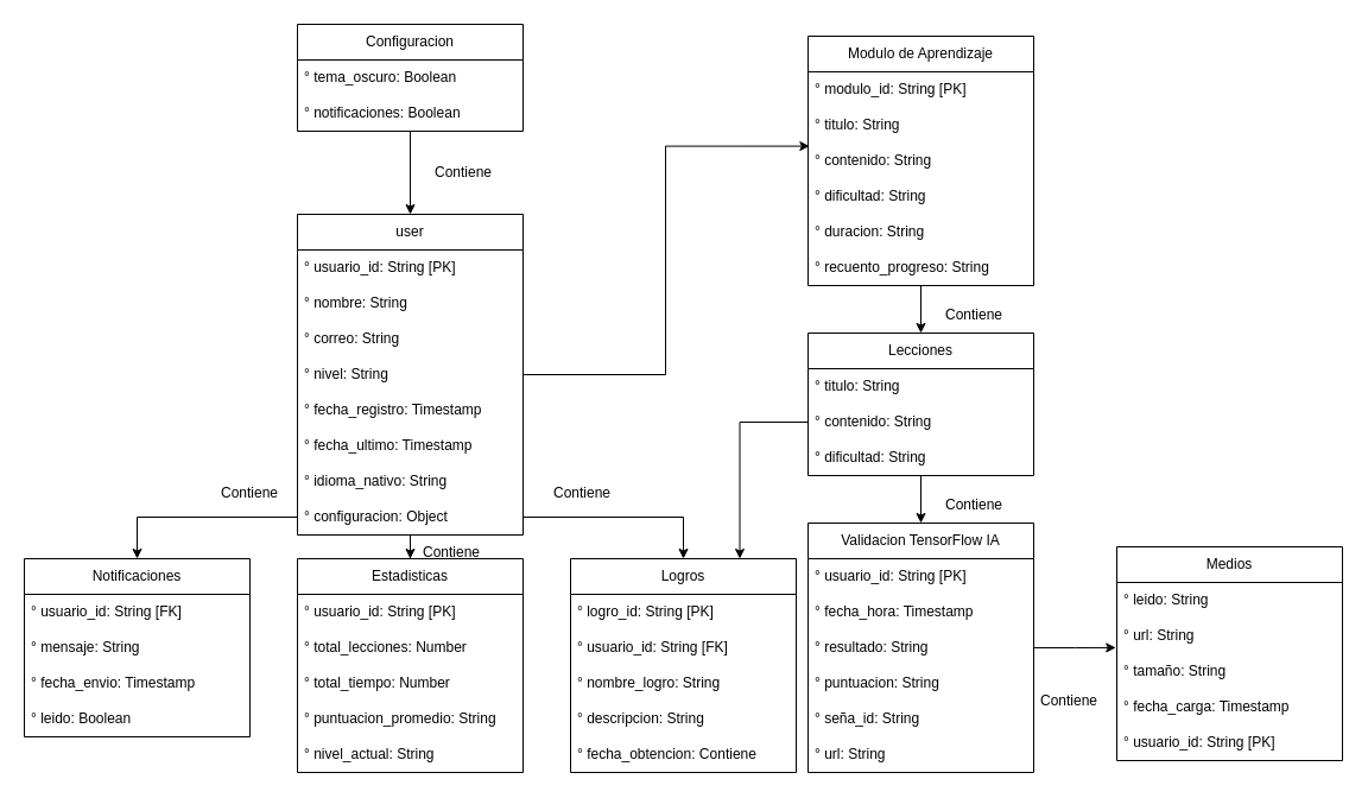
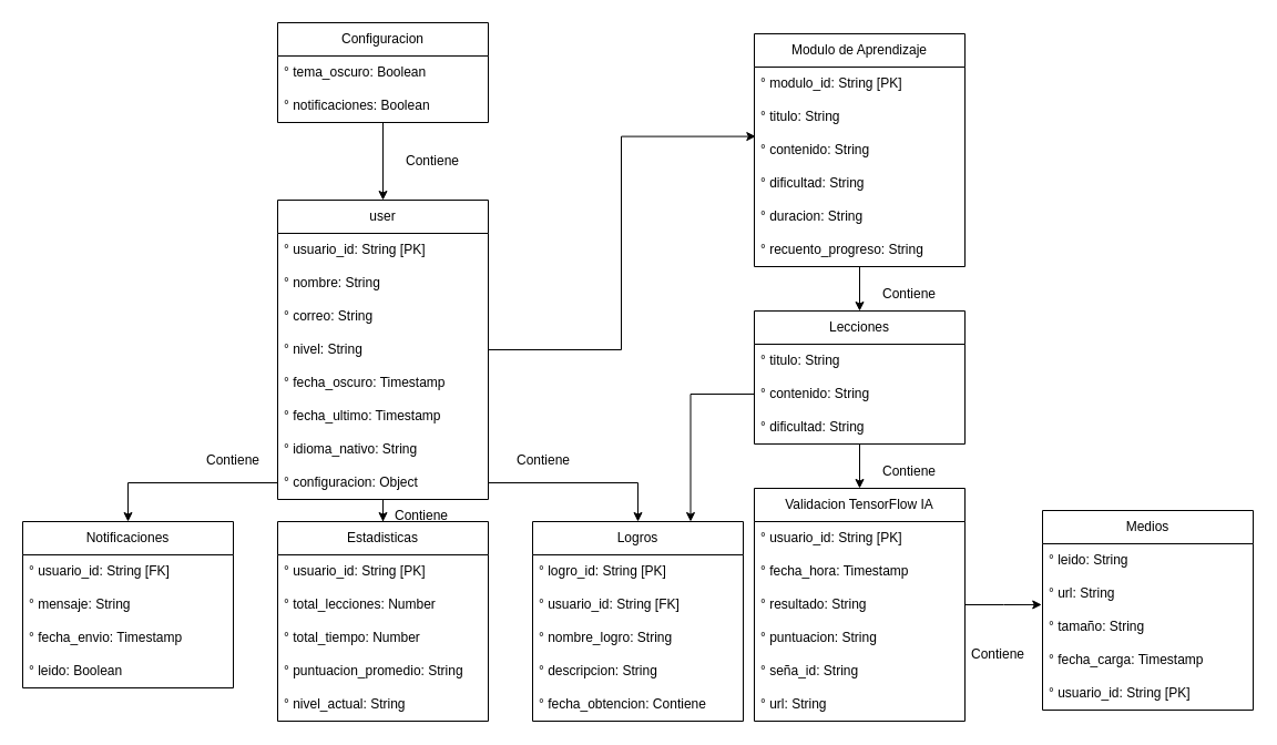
  <mxCell id="0" />
  <mxCell id="1" parent="0" />
  <mxCell id="2" style="edgeStyle=orthogonalEdgeStyle;rounded=0;orthogonalLoop=1;jettySize=auto;html=1;" parent="1" source="3" target="17" edge="1"><mxGeometry relative="1" as="geometry" /></mxCell>
  <mxCell id="3" value="user" style="swimlane;fontStyle=0;childLayout=stackLayout;horizontal=1;startSize=30;horizontalStack=0;resizeParent=1;resizeParentMax=0;resizeLast=0;collapsible=1;marginBottom=0;whiteSpace=wrap;html=1;" parent="1" vertex="1"><mxGeometry x="250" y="180" width="190" height="270" as="geometry" /></mxCell>
  <mxCell id="4" value="° usuario_id: String [PK]" style="text;strokeColor=none;fillColor=none;align=left;verticalAlign=middle;spacingLeft=4;spacingRight=4;overflow=hidden;points=[[0,0.5],[1,0.5]];portConstraint=eastwest;rotatable=0;whiteSpace=wrap;html=1;" parent="3" vertex="1"><mxGeometry y="30" width="190" height="30" as="geometry" /></mxCell>
  <mxCell id="5" value="° nombre: String" style="text;strokeColor=none;fillColor=none;align=left;verticalAlign=middle;spacingLeft=4;spacingRight=4;overflow=hidden;points=[[0,0.5],[1,0.5]];portConstraint=eastwest;rotatable=0;whiteSpace=wrap;html=1;" parent="3" vertex="1"><mxGeometry y="60" width="190" height="30" as="geometry" /></mxCell>
  <mxCell id="6" value="° correo: String" style="text;strokeColor=none;fillColor=none;align=left;verticalAlign=middle;spacingLeft=4;spacingRight=4;overflow=hidden;points=[[0,0.5],[1,0.5]];portConstraint=eastwest;rotatable=0;whiteSpace=wrap;html=1;" parent="3" vertex="1"><mxGeometry y="90" width="190" height="30" as="geometry" /></mxCell>
  <mxCell id="7" value="° nivel: String" style="text;strokeColor=none;fillColor=none;align=left;verticalAlign=middle;spacingLeft=4;spacingRight=4;overflow=hidden;points=[[0,0.5],[1,0.5]];portConstraint=eastwest;rotatable=0;whiteSpace=wrap;html=1;" parent="3" vertex="1"><mxGeometry y="120" width="190" height="30" as="geometry" /></mxCell>
- <mxCell id="8" value="° fecha_registro: Timestamp" style="text;strokeColor=none;fillColor=none;align=left;verticalAlign=middle;spacingLeft=4;spacingRight=4;overflow=hidden;points=[[0,0.5],[1,0.5]];portConstraint=eastwest;rotatable=0;whiteSpace=wrap;html=1;" parent="3" vertex="1"><mxGeometry y="150" width="190" height="30" as="geometry" /></mxCell>
+ <mxCell id="8" value="° fecha_oscuro: Timestamp" style="text;strokeColor=none;fillColor=none;align=left;verticalAlign=middle;spacingLeft=4;spacingRight=4;overflow=hidden;points=[[0,0.5],[1,0.5]];portConstraint=eastwest;rotatable=0;whiteSpace=wrap;html=1;" parent="3" vertex="1"><mxGeometry y="150" width="190" height="30" as="geometry" /></mxCell>
  <mxCell id="9" value="° fecha_ultimo: Timestamp" style="text;strokeColor=none;fillColor=none;align=left;verticalAlign=middle;spacingLeft=4;spacingRight=4;overflow=hidden;points=[[0,0.5],[1,0.5]];portConstraint=eastwest;rotatable=0;whiteSpace=wrap;html=1;" parent="3" vertex="1"><mxGeometry y="180" width="190" height="30" as="geometry" /></mxCell>
  <mxCell id="10" value="° idioma_nativo: String" style="text;strokeColor=none;fillColor=none;align=left;verticalAlign=middle;spacingLeft=4;spacingRight=4;overflow=hidden;points=[[0,0.5],[1,0.5]];portConstraint=eastwest;rotatable=0;whiteSpace=wrap;html=1;" parent="3" vertex="1"><mxGeometry y="210" width="190" height="30" as="geometry" /></mxCell>
  <mxCell id="11" value="° configuracion: Object" style="text;strokeColor=none;fillColor=none;align=left;verticalAlign=middle;spacingLeft=4;spacingRight=4;overflow=hidden;points=[[0,0.5],[1,0.5]];portConstraint=eastwest;rotatable=0;whiteSpace=wrap;html=1;" parent="3" vertex="1"><mxGeometry y="240" width="190" height="30" as="geometry" /></mxCell>
  <mxCell id="12" style="edgeStyle=orthogonalEdgeStyle;rounded=0;orthogonalLoop=1;jettySize=auto;html=1;entryX=0.5;entryY=0;entryDx=0;entryDy=0;" parent="1" source="13" target="3" edge="1"><mxGeometry relative="1" as="geometry" /></mxCell>
  <mxCell id="13" value="Configuracion" style="swimlane;fontStyle=0;childLayout=stackLayout;horizontal=1;startSize=30;horizontalStack=0;resizeParent=1;resizeParentMax=0;resizeLast=0;collapsible=1;marginBottom=0;whiteSpace=wrap;html=1;" parent="1" vertex="1"><mxGeometry x="250" y="20" width="190" height="90" as="geometry" /></mxCell>
  <mxCell id="14" value="° tema_oscuro: Boolean" style="text;strokeColor=none;fillColor=none;align=left;verticalAlign=middle;spacingLeft=4;spacingRight=4;overflow=hidden;points=[[0,0.5],[1,0.5]];portConstraint=eastwest;rotatable=0;whiteSpace=wrap;html=1;" parent="13" vertex="1"><mxGeometry y="30" width="190" height="30" as="geometry" /></mxCell>
  <mxCell id="15" value="° notificaciones: Boolean" style="text;strokeColor=none;fillColor=none;align=left;verticalAlign=middle;spacingLeft=4;spacingRight=4;overflow=hidden;points=[[0,0.5],[1,0.5]];portConstraint=eastwest;rotatable=0;whiteSpace=wrap;html=1;" parent="13" vertex="1"><mxGeometry y="60" width="190" height="30" as="geometry" /></mxCell>
  <mxCell id="16" value="Contiene" style="text;html=1;align=center;verticalAlign=middle;whiteSpace=wrap;rounded=0;" parent="1" vertex="1"><mxGeometry x="360" y="130" width="60" height="30" as="geometry" /></mxCell>
  <mxCell id="17" value="Estadisticas" style="swimlane;fontStyle=0;childLayout=stackLayout;horizontal=1;startSize=30;horizontalStack=0;resizeParent=1;resizeParentMax=0;resizeLast=0;collapsible=1;marginBottom=0;whiteSpace=wrap;html=1;" parent="1" vertex="1"><mxGeometry x="250" y="470" width="190" height="180" as="geometry" /></mxCell>
  <mxCell id="18" value="° usuario_id: String [PK]" style="text;strokeColor=none;fillColor=none;align=left;verticalAlign=middle;spacingLeft=4;spacingRight=4;overflow=hidden;points=[[0,0.5],[1,0.5]];portConstraint=eastwest;rotatable=0;whiteSpace=wrap;html=1;" parent="17" vertex="1"><mxGeometry y="30" width="190" height="30" as="geometry" /></mxCell>
  <mxCell id="19" value="° total_lecciones: Number" style="text;strokeColor=none;fillColor=none;align=left;verticalAlign=middle;spacingLeft=4;spacingRight=4;overflow=hidden;points=[[0,0.5],[1,0.5]];portConstraint=eastwest;rotatable=0;whiteSpace=wrap;html=1;" parent="17" vertex="1"><mxGeometry y="60" width="190" height="30" as="geometry" /></mxCell>
  <mxCell id="20" value="° total_tiempo: Number" style="text;strokeColor=none;fillColor=none;align=left;verticalAlign=middle;spacingLeft=4;spacingRight=4;overflow=hidden;points=[[0,0.5],[1,0.5]];portConstraint=eastwest;rotatable=0;whiteSpace=wrap;html=1;" parent="17" vertex="1"><mxGeometry y="90" width="190" height="30" as="geometry" /></mxCell>
  <mxCell id="21" value="° puntuacion_promedio: String" style="text;strokeColor=none;fillColor=none;align=left;verticalAlign=middle;spacingLeft=4;spacingRight=4;overflow=hidden;points=[[0,0.5],[1,0.5]];portConstraint=eastwest;rotatable=0;whiteSpace=wrap;html=1;" parent="17" vertex="1"><mxGeometry y="120" width="190" height="30" as="geometry" /></mxCell>
  <mxCell id="22" value="° nivel_actual: String" style="text;strokeColor=none;fillColor=none;align=left;verticalAlign=middle;spacingLeft=4;spacingRight=4;overflow=hidden;points=[[0,0.5],[1,0.5]];portConstraint=eastwest;rotatable=0;whiteSpace=wrap;html=1;" parent="17" vertex="1"><mxGeometry y="150" width="190" height="30" as="geometry" /></mxCell>
  <mxCell id="23" value="Contiene" style="text;html=1;align=center;verticalAlign=middle;whiteSpace=wrap;rounded=0;" parent="1" vertex="1"><mxGeometry x="350" y="450" width="60" height="30" as="geometry" /></mxCell>
  <mxCell id="24" value="Notificaciones" style="swimlane;fontStyle=0;childLayout=stackLayout;horizontal=1;startSize=30;horizontalStack=0;resizeParent=1;resizeParentMax=0;resizeLast=0;collapsible=1;marginBottom=0;whiteSpace=wrap;html=1;" parent="1" vertex="1"><mxGeometry x="20" y="470" width="190" height="150" as="geometry" /></mxCell>
  <mxCell id="25" value="° usuario_id: String [FK]" style="text;strokeColor=none;fillColor=none;align=left;verticalAlign=middle;spacingLeft=4;spacingRight=4;overflow=hidden;points=[[0,0.5],[1,0.5]];portConstraint=eastwest;rotatable=0;whiteSpace=wrap;html=1;" parent="24" vertex="1"><mxGeometry y="30" width="190" height="30" as="geometry" /></mxCell>
  <mxCell id="26" value="° mensaje: String" style="text;strokeColor=none;fillColor=none;align=left;verticalAlign=middle;spacingLeft=4;spacingRight=4;overflow=hidden;points=[[0,0.5],[1,0.5]];portConstraint=eastwest;rotatable=0;whiteSpace=wrap;html=1;" parent="24" vertex="1"><mxGeometry y="60" width="190" height="30" as="geometry" /></mxCell>
  <mxCell id="27" value="° fecha_envio: Timestamp" style="text;strokeColor=none;fillColor=none;align=left;verticalAlign=middle;spacingLeft=4;spacingRight=4;overflow=hidden;points=[[0,0.5],[1,0.5]];portConstraint=eastwest;rotatable=0;whiteSpace=wrap;html=1;" parent="24" vertex="1"><mxGeometry y="90" width="190" height="30" as="geometry" /></mxCell>
  <mxCell id="28" value="° leido: Boolean" style="text;strokeColor=none;fillColor=none;align=left;verticalAlign=middle;spacingLeft=4;spacingRight=4;overflow=hidden;points=[[0,0.5],[1,0.5]];portConstraint=eastwest;rotatable=0;whiteSpace=wrap;html=1;" parent="24" vertex="1"><mxGeometry y="120" width="190" height="30" as="geometry" /></mxCell>
  <mxCell id="29" style="edgeStyle=orthogonalEdgeStyle;rounded=0;orthogonalLoop=1;jettySize=auto;html=1;entryX=0.5;entryY=0;entryDx=0;entryDy=0;" parent="1" source="11" target="24" edge="1"><mxGeometry relative="1" as="geometry" /></mxCell>
  <mxCell id="30" value="Contiene" style="text;html=1;align=center;verticalAlign=middle;whiteSpace=wrap;rounded=0;" parent="1" vertex="1"><mxGeometry x="180" y="400" width="60" height="30" as="geometry" /></mxCell>
  <mxCell id="31" value="Logros" style="swimlane;fontStyle=0;childLayout=stackLayout;horizontal=1;startSize=30;horizontalStack=0;resizeParent=1;resizeParentMax=0;resizeLast=0;collapsible=1;marginBottom=0;whiteSpace=wrap;html=1;" parent="1" vertex="1"><mxGeometry x="480" y="470" width="190" height="180" as="geometry" /></mxCell>
  <mxCell id="32" value="° logro_id: String [PK]" style="text;strokeColor=none;fillColor=none;align=left;verticalAlign=middle;spacingLeft=4;spacingRight=4;overflow=hidden;points=[[0,0.5],[1,0.5]];portConstraint=eastwest;rotatable=0;whiteSpace=wrap;html=1;" parent="31" vertex="1"><mxGeometry y="30" width="190" height="30" as="geometry" /></mxCell>
  <mxCell id="33" value="° usuario_id: String [FK]" style="text;strokeColor=none;fillColor=none;align=left;verticalAlign=middle;spacingLeft=4;spacingRight=4;overflow=hidden;points=[[0,0.5],[1,0.5]];portConstraint=eastwest;rotatable=0;whiteSpace=wrap;html=1;" parent="31" vertex="1"><mxGeometry y="60" width="190" height="30" as="geometry" /></mxCell>
  <mxCell id="34" value="° nombre_logro: String" style="text;strokeColor=none;fillColor=none;align=left;verticalAlign=middle;spacingLeft=4;spacingRight=4;overflow=hidden;points=[[0,0.5],[1,0.5]];portConstraint=eastwest;rotatable=0;whiteSpace=wrap;html=1;" parent="31" vertex="1"><mxGeometry y="90" width="190" height="30" as="geometry" /></mxCell>
  <mxCell id="35" value="° descripcion: String" style="text;strokeColor=none;fillColor=none;align=left;verticalAlign=middle;spacingLeft=4;spacingRight=4;overflow=hidden;points=[[0,0.5],[1,0.5]];portConstraint=eastwest;rotatable=0;whiteSpace=wrap;html=1;" parent="31" vertex="1"><mxGeometry y="120" width="190" height="30" as="geometry" /></mxCell>
  <mxCell id="36" value="° fecha_obtencion: Contiene" style="text;strokeColor=none;fillColor=none;align=left;verticalAlign=middle;spacingLeft=4;spacingRight=4;overflow=hidden;points=[[0,0.5],[1,0.5]];portConstraint=eastwest;rotatable=0;whiteSpace=wrap;html=1;" parent="31" vertex="1"><mxGeometry y="150" width="190" height="30" as="geometry" /></mxCell>
  <mxCell id="37" style="edgeStyle=orthogonalEdgeStyle;rounded=0;orthogonalLoop=1;jettySize=auto;html=1;entryX=0.5;entryY=0;entryDx=0;entryDy=0;" parent="1" source="11" target="31" edge="1"><mxGeometry relative="1" as="geometry" /></mxCell>
  <mxCell id="38" value="Contiene" style="text;html=1;align=center;verticalAlign=middle;whiteSpace=wrap;rounded=0;" parent="1" vertex="1"><mxGeometry x="460" y="400" width="60" height="30" as="geometry" /></mxCell>
  <mxCell id="39" style="edgeStyle=orthogonalEdgeStyle;rounded=0;orthogonalLoop=1;jettySize=auto;html=1;" parent="1" source="40" target="48" edge="1"><mxGeometry relative="1" as="geometry" /></mxCell>
  <mxCell id="40" value="Modulo de Aprendizaje" style="swimlane;fontStyle=0;childLayout=stackLayout;horizontal=1;startSize=30;horizontalStack=0;resizeParent=1;resizeParentMax=0;resizeLast=0;collapsible=1;marginBottom=0;whiteSpace=wrap;html=1;" parent="1" vertex="1"><mxGeometry x="680" y="30" width="190" height="210" as="geometry" /></mxCell>
  <mxCell id="41" value="° modulo_id: String [PK]" style="text;strokeColor=none;fillColor=none;align=left;verticalAlign=middle;spacingLeft=4;spacingRight=4;overflow=hidden;points=[[0,0.5],[1,0.5]];portConstraint=eastwest;rotatable=0;whiteSpace=wrap;html=1;" parent="40" vertex="1"><mxGeometry y="30" width="190" height="30" as="geometry" /></mxCell>
  <mxCell id="42" value="° titulo: String" style="text;strokeColor=none;fillColor=none;align=left;verticalAlign=middle;spacingLeft=4;spacingRight=4;overflow=hidden;points=[[0,0.5],[1,0.5]];portConstraint=eastwest;rotatable=0;whiteSpace=wrap;html=1;" parent="40" vertex="1"><mxGeometry y="60" width="190" height="30" as="geometry" /></mxCell>
  <mxCell id="43" value="° contenido: String" style="text;strokeColor=none;fillColor=none;align=left;verticalAlign=middle;spacingLeft=4;spacingRight=4;overflow=hidden;points=[[0,0.5],[1,0.5]];portConstraint=eastwest;rotatable=0;whiteSpace=wrap;html=1;" parent="40" vertex="1"><mxGeometry y="90" width="190" height="30" as="geometry" /></mxCell>
  <mxCell id="44" value="° dificultad: String" style="text;strokeColor=none;fillColor=none;align=left;verticalAlign=middle;spacingLeft=4;spacingRight=4;overflow=hidden;points=[[0,0.5],[1,0.5]];portConstraint=eastwest;rotatable=0;whiteSpace=wrap;html=1;" parent="40" vertex="1"><mxGeometry y="120" width="190" height="30" as="geometry" /></mxCell>
  <mxCell id="45" value="° duracion: String" style="text;strokeColor=none;fillColor=none;align=left;verticalAlign=middle;spacingLeft=4;spacingRight=4;overflow=hidden;points=[[0,0.5],[1,0.5]];portConstraint=eastwest;rotatable=0;whiteSpace=wrap;html=1;" parent="40" vertex="1"><mxGeometry y="150" width="190" height="30" as="geometry" /></mxCell>
  <mxCell id="46" value="° recuento_progreso: String" style="text;strokeColor=none;fillColor=none;align=left;verticalAlign=middle;spacingLeft=4;spacingRight=4;overflow=hidden;points=[[0,0.5],[1,0.5]];portConstraint=eastwest;rotatable=0;whiteSpace=wrap;html=1;" parent="40" vertex="1"><mxGeometry y="180" width="190" height="30" as="geometry" /></mxCell>
  <mxCell id="47" style="edgeStyle=orthogonalEdgeStyle;rounded=0;orthogonalLoop=1;jettySize=auto;html=1;entryX=0.5;entryY=0;entryDx=0;entryDy=0;" parent="1" source="48" target="53" edge="1"><mxGeometry relative="1" as="geometry" /></mxCell>
  <mxCell id="48" value="Lecciones" style="swimlane;fontStyle=0;childLayout=stackLayout;horizontal=1;startSize=30;horizontalStack=0;resizeParent=1;resizeParentMax=0;resizeLast=0;collapsible=1;marginBottom=0;whiteSpace=wrap;html=1;" parent="1" vertex="1"><mxGeometry x="680" y="280" width="190" height="120" as="geometry" /></mxCell>
  <mxCell id="49" value="° titulo: String" style="text;strokeColor=none;fillColor=none;align=left;verticalAlign=middle;spacingLeft=4;spacingRight=4;overflow=hidden;points=[[0,0.5],[1,0.5]];portConstraint=eastwest;rotatable=0;whiteSpace=wrap;html=1;" parent="48" vertex="1"><mxGeometry y="30" width="190" height="30" as="geometry" /></mxCell>
  <mxCell id="50" value="° contenido: String" style="text;strokeColor=none;fillColor=none;align=left;verticalAlign=middle;spacingLeft=4;spacingRight=4;overflow=hidden;points=[[0,0.5],[1,0.5]];portConstraint=eastwest;rotatable=0;whiteSpace=wrap;html=1;" parent="48" vertex="1"><mxGeometry y="60" width="190" height="30" as="geometry" /></mxCell>
  <mxCell id="51" value="° dificultad: String" style="text;strokeColor=none;fillColor=none;align=left;verticalAlign=middle;spacingLeft=4;spacingRight=4;overflow=hidden;points=[[0,0.5],[1,0.5]];portConstraint=eastwest;rotatable=0;whiteSpace=wrap;html=1;" parent="48" vertex="1"><mxGeometry y="90" width="190" height="30" as="geometry" /></mxCell>
  <mxCell id="52" value="Contiene" style="text;html=1;align=center;verticalAlign=middle;whiteSpace=wrap;rounded=0;" parent="1" vertex="1"><mxGeometry x="790" y="250" width="60" height="30" as="geometry" /></mxCell>
  <mxCell id="53" value="Validacion TensorFlow IA" style="swimlane;fontStyle=0;childLayout=stackLayout;horizontal=1;startSize=30;horizontalStack=0;resizeParent=1;resizeParentMax=0;resizeLast=0;collapsible=1;marginBottom=0;whiteSpace=wrap;html=1;" parent="1" vertex="1"><mxGeometry x="680" y="440" width="190" height="210" as="geometry" /></mxCell>
  <mxCell id="54" value="° usuario_id: String [PK]" style="text;strokeColor=none;fillColor=none;align=left;verticalAlign=middle;spacingLeft=4;spacingRight=4;overflow=hidden;points=[[0,0.5],[1,0.5]];portConstraint=eastwest;rotatable=0;whiteSpace=wrap;html=1;" parent="53" vertex="1"><mxGeometry y="30" width="190" height="30" as="geometry" /></mxCell>
  <mxCell id="55" value="° fecha_hora: Timestamp" style="text;strokeColor=none;fillColor=none;align=left;verticalAlign=middle;spacingLeft=4;spacingRight=4;overflow=hidden;points=[[0,0.5],[1,0.5]];portConstraint=eastwest;rotatable=0;whiteSpace=wrap;html=1;" parent="53" vertex="1"><mxGeometry y="60" width="190" height="30" as="geometry" /></mxCell>
  <mxCell id="56" value="° resultado: String" style="text;strokeColor=none;fillColor=none;align=left;verticalAlign=middle;spacingLeft=4;spacingRight=4;overflow=hidden;points=[[0,0.5],[1,0.5]];portConstraint=eastwest;rotatable=0;whiteSpace=wrap;html=1;" parent="53" vertex="1"><mxGeometry y="90" width="190" height="30" as="geometry" /></mxCell>
  <mxCell id="57" value="° puntuacion: String" style="text;strokeColor=none;fillColor=none;align=left;verticalAlign=middle;spacingLeft=4;spacingRight=4;overflow=hidden;points=[[0,0.5],[1,0.5]];portConstraint=eastwest;rotatable=0;whiteSpace=wrap;html=1;" parent="53" vertex="1"><mxGeometry y="120" width="190" height="30" as="geometry" /></mxCell>
  <mxCell id="58" value="° seña_id: String" style="text;strokeColor=none;fillColor=none;align=left;verticalAlign=middle;spacingLeft=4;spacingRight=4;overflow=hidden;points=[[0,0.5],[1,0.5]];portConstraint=eastwest;rotatable=0;whiteSpace=wrap;html=1;" parent="53" vertex="1"><mxGeometry y="150" width="190" height="30" as="geometry" /></mxCell>
  <mxCell id="59" value="° url: String" style="text;strokeColor=none;fillColor=none;align=left;verticalAlign=middle;spacingLeft=4;spacingRight=4;overflow=hidden;points=[[0,0.5],[1,0.5]];portConstraint=eastwest;rotatable=0;whiteSpace=wrap;html=1;" parent="53" vertex="1"><mxGeometry y="180" width="190" height="30" as="geometry" /></mxCell>
  <mxCell id="60" value="Contiene" style="text;html=1;align=center;verticalAlign=middle;whiteSpace=wrap;rounded=0;" parent="1" vertex="1"><mxGeometry x="790" y="410" width="60" height="30" as="geometry" /></mxCell>
  <mxCell id="61" value="Medios" style="swimlane;fontStyle=0;childLayout=stackLayout;horizontal=1;startSize=30;horizontalStack=0;resizeParent=1;resizeParentMax=0;resizeLast=0;collapsible=1;marginBottom=0;whiteSpace=wrap;html=1;" parent="1" vertex="1"><mxGeometry x="940" y="460" width="190" height="180" as="geometry" /></mxCell>
  <mxCell id="62" value="° leido: String" style="text;strokeColor=none;fillColor=none;align=left;verticalAlign=middle;spacingLeft=4;spacingRight=4;overflow=hidden;points=[[0,0.5],[1,0.5]];portConstraint=eastwest;rotatable=0;whiteSpace=wrap;html=1;" parent="61" vertex="1"><mxGeometry y="30" width="190" height="30" as="geometry" /></mxCell>
  <mxCell id="63" value="° url: String" style="text;strokeColor=none;fillColor=none;align=left;verticalAlign=middle;spacingLeft=4;spacingRight=4;overflow=hidden;points=[[0,0.5],[1,0.5]];portConstraint=eastwest;rotatable=0;whiteSpace=wrap;html=1;" parent="61" vertex="1"><mxGeometry y="60" width="190" height="30" as="geometry" /></mxCell>
  <mxCell id="64" value="° tamaño: String" style="text;strokeColor=none;fillColor=none;align=left;verticalAlign=middle;spacingLeft=4;spacingRight=4;overflow=hidden;points=[[0,0.5],[1,0.5]];portConstraint=eastwest;rotatable=0;whiteSpace=wrap;html=1;" parent="61" vertex="1"><mxGeometry y="90" width="190" height="30" as="geometry" /></mxCell>
  <mxCell id="65" value="° fecha_carga: Timestamp" style="text;strokeColor=none;fillColor=none;align=left;verticalAlign=middle;spacingLeft=4;spacingRight=4;overflow=hidden;points=[[0,0.5],[1,0.5]];portConstraint=eastwest;rotatable=0;whiteSpace=wrap;html=1;" parent="61" vertex="1"><mxGeometry y="120" width="190" height="30" as="geometry" /></mxCell>
  <mxCell id="66" value="° usuario_id: String [PK]" style="text;strokeColor=none;fillColor=none;align=left;verticalAlign=middle;spacingLeft=4;spacingRight=4;overflow=hidden;points=[[0,0.5],[1,0.5]];portConstraint=eastwest;rotatable=0;whiteSpace=wrap;html=1;" parent="61" vertex="1"><mxGeometry y="150" width="190" height="30" as="geometry" /></mxCell>
  <mxCell id="67" value="Contiene" style="text;html=1;align=center;verticalAlign=middle;whiteSpace=wrap;rounded=0;" parent="1" vertex="1"><mxGeometry x="870" y="575" width="60" height="30" as="geometry" /></mxCell>
  <mxCell id="68" style="edgeStyle=orthogonalEdgeStyle;rounded=0;orthogonalLoop=1;jettySize=auto;html=1;exitX=1;exitY=0.5;exitDx=0;exitDy=0;entryX=-0.004;entryY=0.831;entryDx=0;entryDy=0;entryPerimeter=0;" parent="1" source="56" target="63" edge="1"><mxGeometry relative="1" as="geometry" /></mxCell>
  <mxCell id="69" style="edgeStyle=orthogonalEdgeStyle;rounded=0;orthogonalLoop=1;jettySize=auto;html=1;entryX=0.007;entryY=0.086;entryDx=0;entryDy=0;entryPerimeter=0;" parent="1" source="7" target="43" edge="1"><mxGeometry relative="1" as="geometry" /></mxCell>
  <mxCell id="70" style="edgeStyle=orthogonalEdgeStyle;rounded=0;orthogonalLoop=1;jettySize=auto;html=1;entryX=0.75;entryY=0;entryDx=0;entryDy=0;" parent="1" source="50" target="31" edge="1"><mxGeometry relative="1" as="geometry" /></mxCell>
